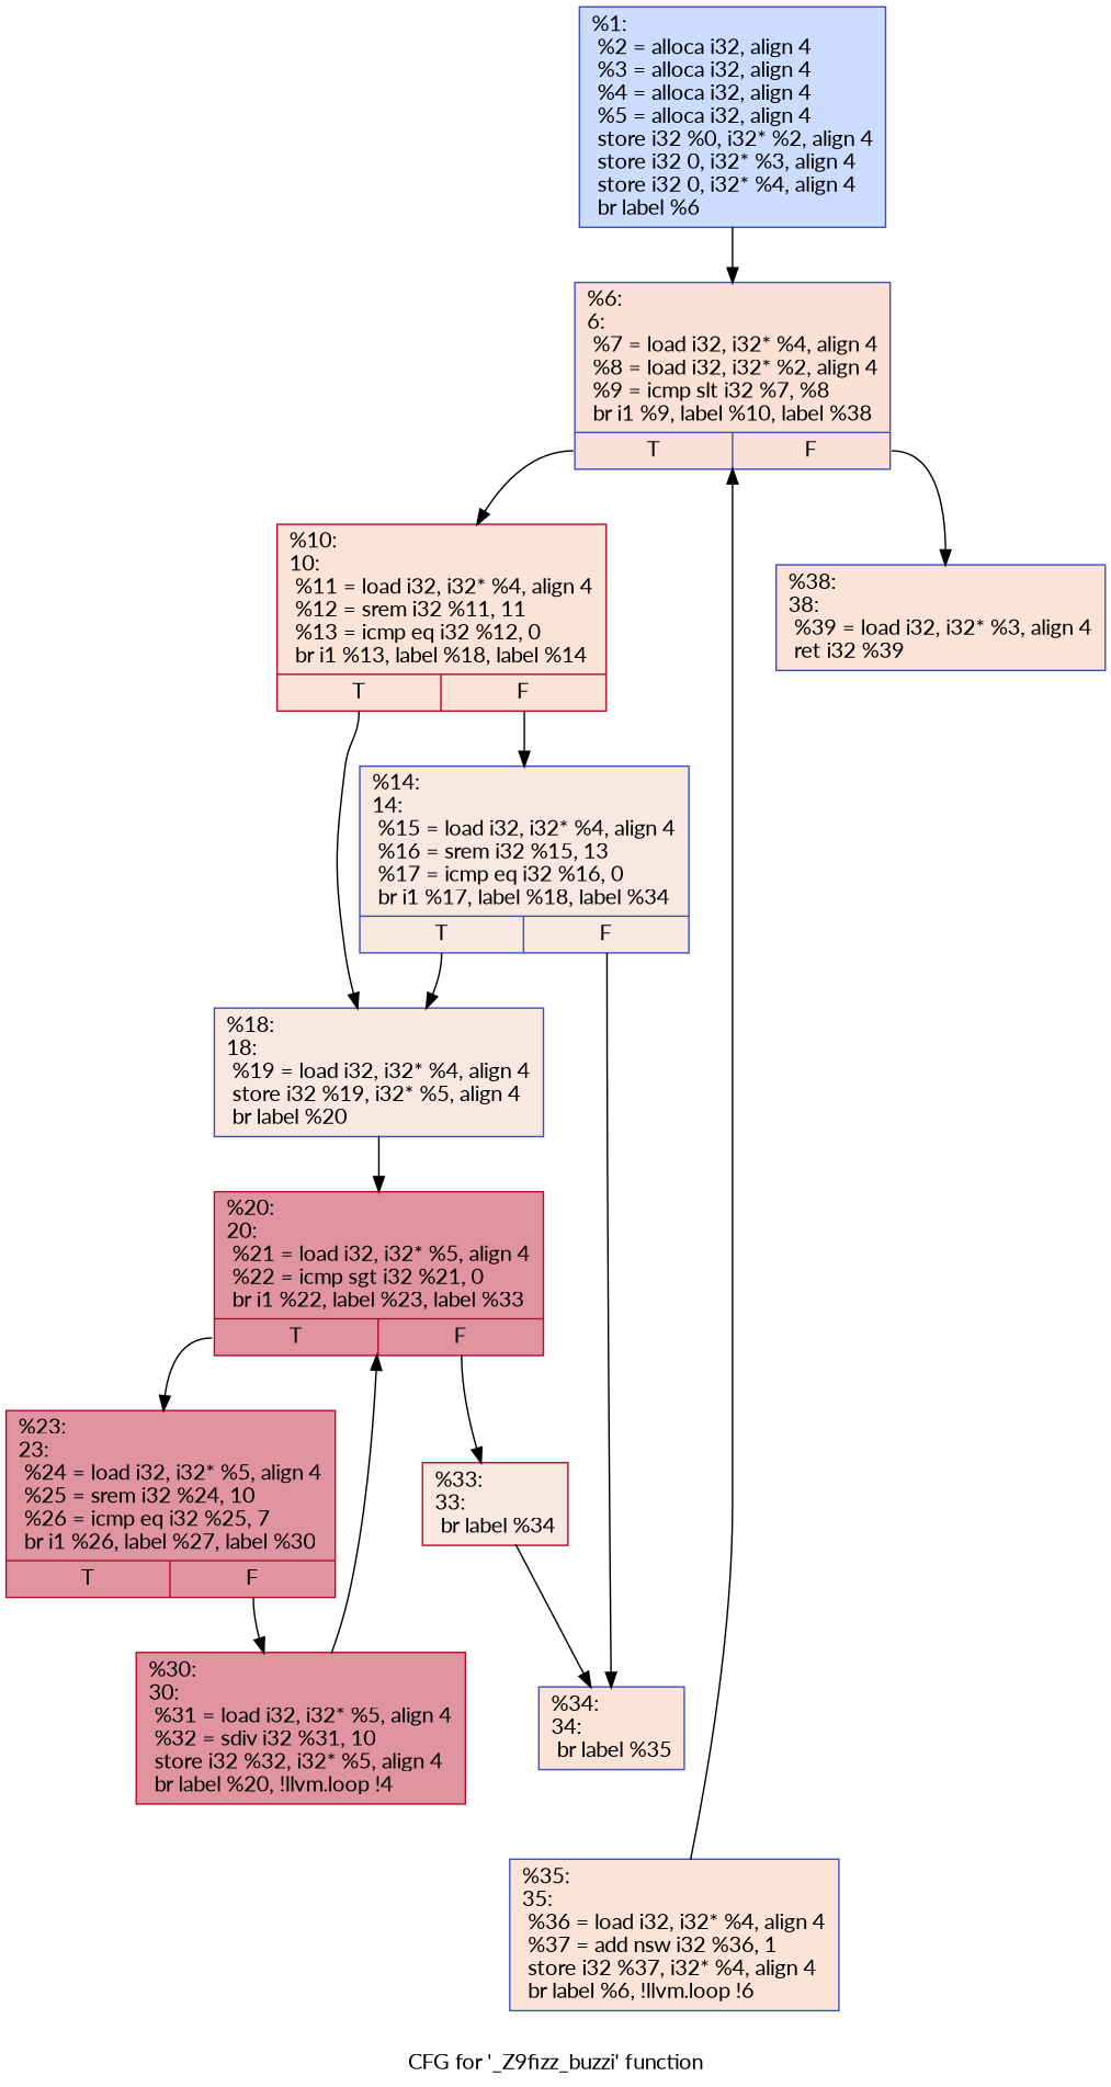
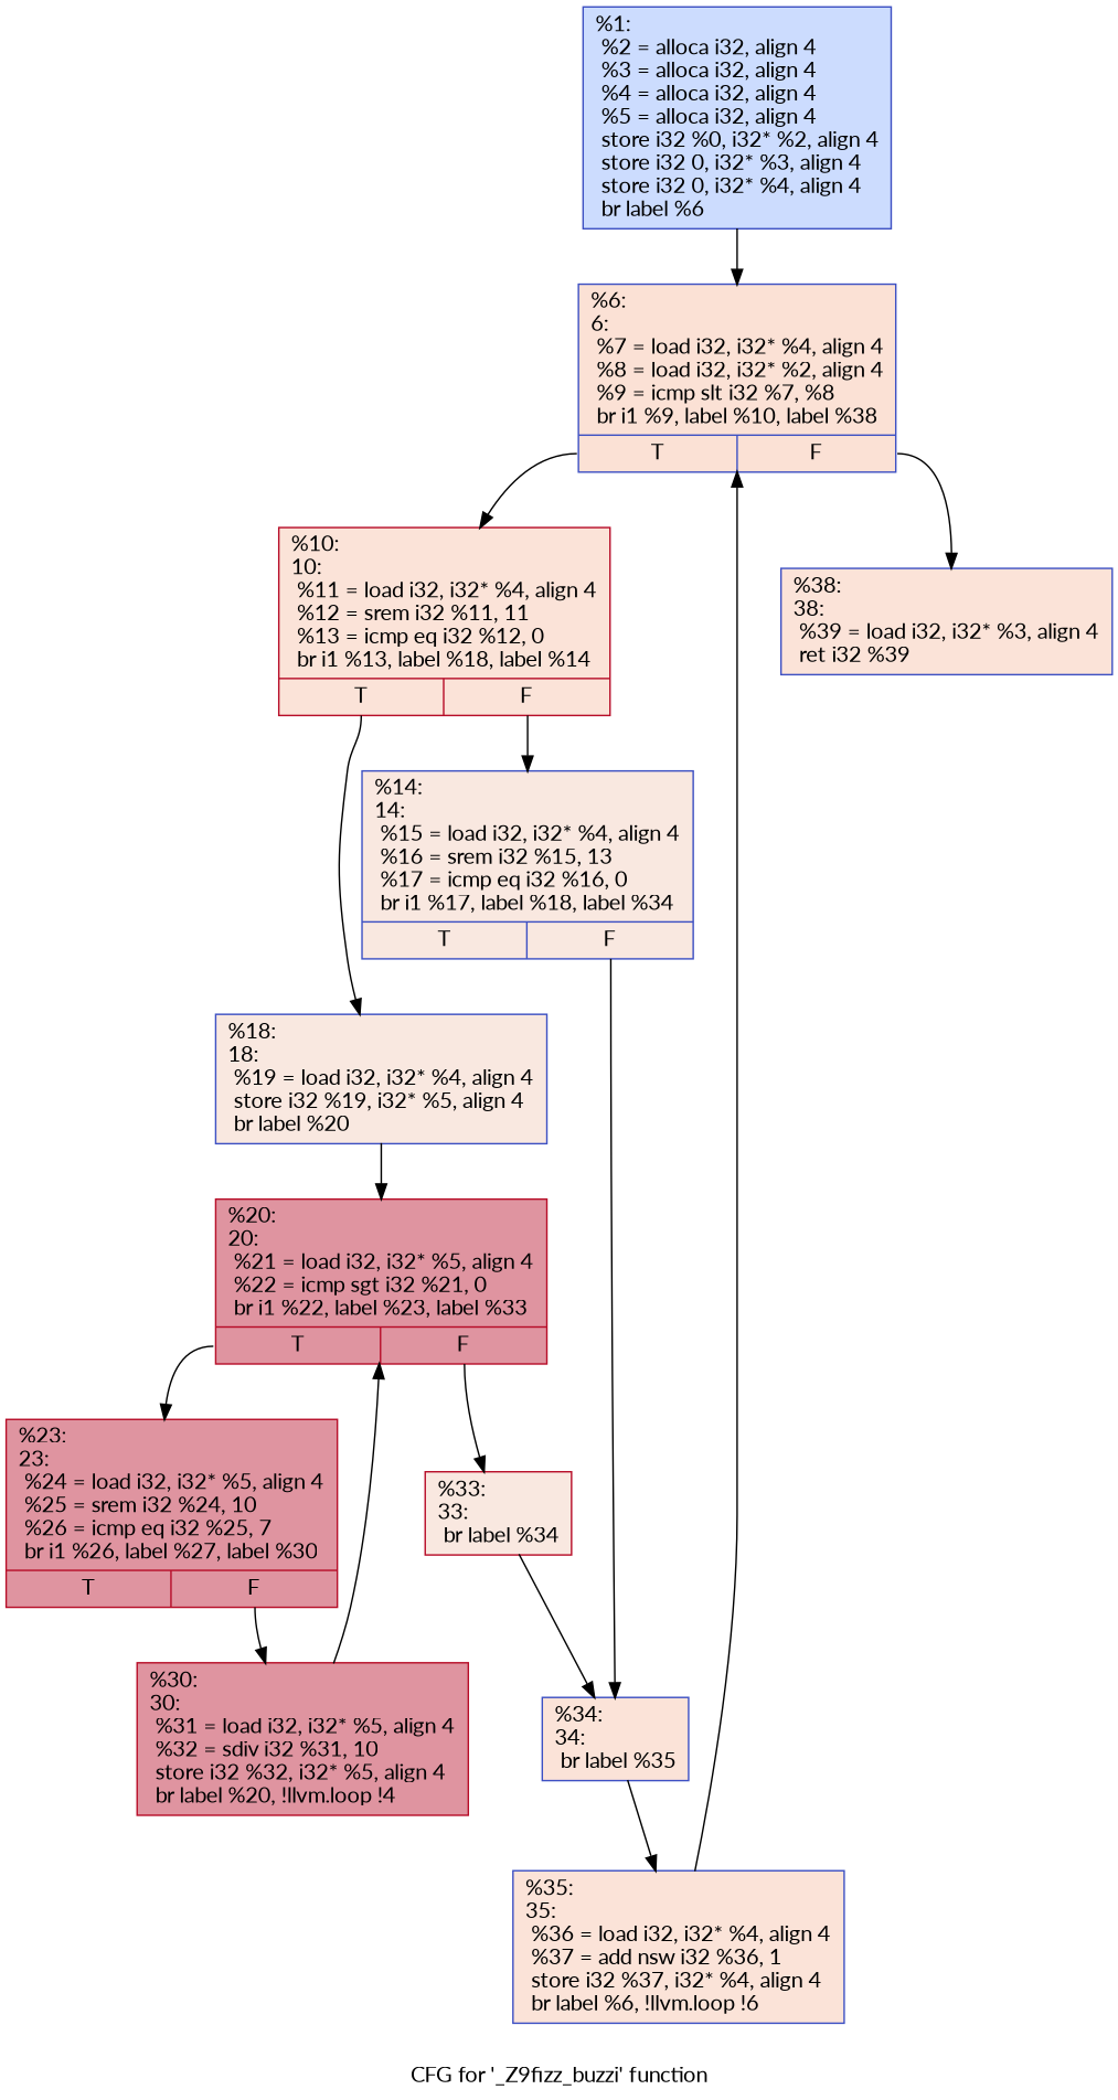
  digraph {
    fontname=Lato
    label="CFG for '_Z9fizz_buzzi' function"
    node [color="#3d50c3ff" fillcolor="#f6bfa670" fontname=Lato shape=record style=filled]
    edge [fontname=Lato]
    n1 [fillcolor="#8caffe70" label="{%1:\l  %2 = alloca i32, align 4\l  %3 = alloca i32, align 4\l  %4 = alloca i32, align 4\l  %5 = alloca i32, align 4\l  store i32 %0, i32* %2, align 4\l  store i32 0, i32* %3, align 4\l  store i32 0, i32* %4, align 4\l  br label %6\l}"]
    n2 [fillcolor="#f7bca170" label="{%6:\l6:                                                \l  %7 = load i32, i32* %4, align 4\l  %8 = load i32, i32* %2, align 4\l  %9 = icmp slt i32 %7, %8\l  br i1 %9, label %10, label %38\l|{<s0>T|<s1>F}}"]
    n3 [color="#b70d28ff" label="{%10:\l10:                                               \l  %11 = load i32, i32* %4, align 4\l  %12 = srem i32 %11, 11\l  %13 = icmp eq i32 %12, 0\l  br i1 %13, label %18, label %14\l|{<s0>T|<s1>F}}"]
    n4 [label="{%38:\l38:                                               \l  %39 = load i32, i32* %3, align 4\l  ret i32 %39\l}"]
    n5 [fillcolor="#f1ccb870" label="{%18:\l18:                                               \l  %19 = load i32, i32* %4, align 4\l  store i32 %19, i32* %5, align 4\l  br label %20\l}"]
    n6 [fillcolor="#f1ccb870" label="{%14:\l14:                                               \l  %15 = load i32, i32* %4, align 4\l  %16 = srem i32 %15, 13\l  %17 = icmp eq i32 %16, 0\l  br i1 %17, label %18, label %34\l|{<s0>T|<s1>F}}"]
    n7 [color="#b70d28ff" fillcolor="#b70d2870" label="{%20:\l20:                                               \l  %21 = load i32, i32* %5, align 4\l  %22 = icmp sgt i32 %21, 0\l  br i1 %22, label %23, label %33\l|{<s0>T|<s1>F}}"]
    n8 [label="{%34:\l34:                                               \l  br label %35\l}"]
    n9 [color="#b70d28ff" fillcolor="#b70d2870" label="{%23:\l23:                                               \l  %24 = load i32, i32* %5, align 4\l  %25 = srem i32 %24, 10\l  %26 = icmp eq i32 %25, 7\l  br i1 %26, label %27, label %30\l|{<s0>T|<s1>F}}"]
    n10 [color="#b70d28ff" fillcolor="#f1ccb870" label="{%33:\l33:                                               \l  br label %34\l}"]
    n11 [label="{%35:\l35:                                               \l  %36 = load i32, i32* %4, align 4\l  %37 = add nsw i32 %36, 1\l  store i32 %37, i32* %4, align 4\l  br label %6, !llvm.loop !6\l}"]
    n12 [color="#b70d28ff" fillcolor="#b70d2870" label="{%30:\l30:                                               \l  %31 = load i32, i32* %5, align 4\l  %32 = sdiv i32 %31, 10\l  store i32 %32, i32* %5, align 4\l  br label %20, !llvm.loop !4\l}"]
    n1 -> n2
    n2 -> n3 [tailport=s0]
    n2 -> n4 [tailport=s1]
    n3 -> n5 [tailport=s0]
    n3 -> n6 [tailport=s1]
    n5 -> n7
-   n6 -> n5 [tailport=s0]
    n6 -> n8 [tailport=s1]
    n7 -> n9 [tailport=s0]
    n7 -> n10 [tailport=s1]
+   n8 -> n11
    n9 -> n12 [tailport=s1]
    n10 -> n8
    n11 -> n2
    n12 -> n7
  }
